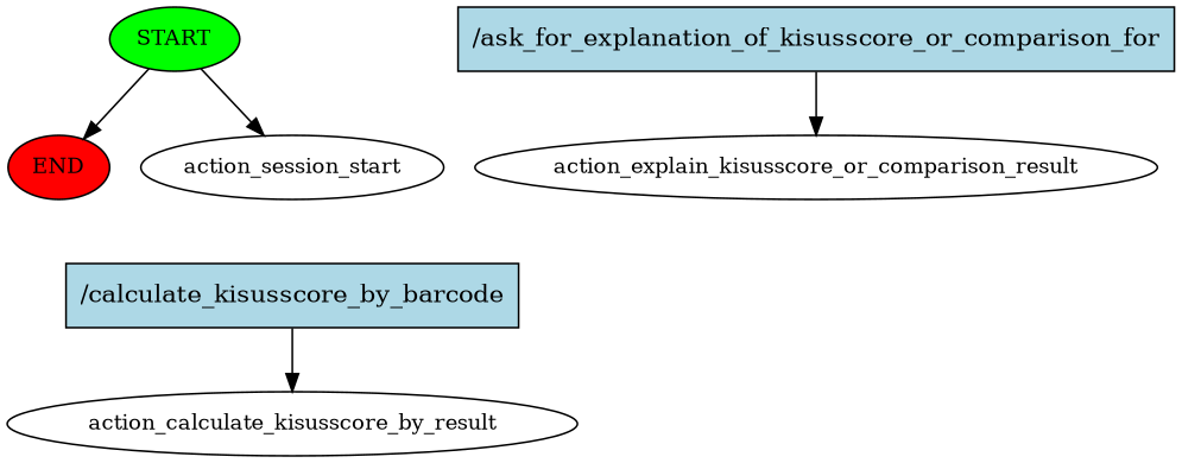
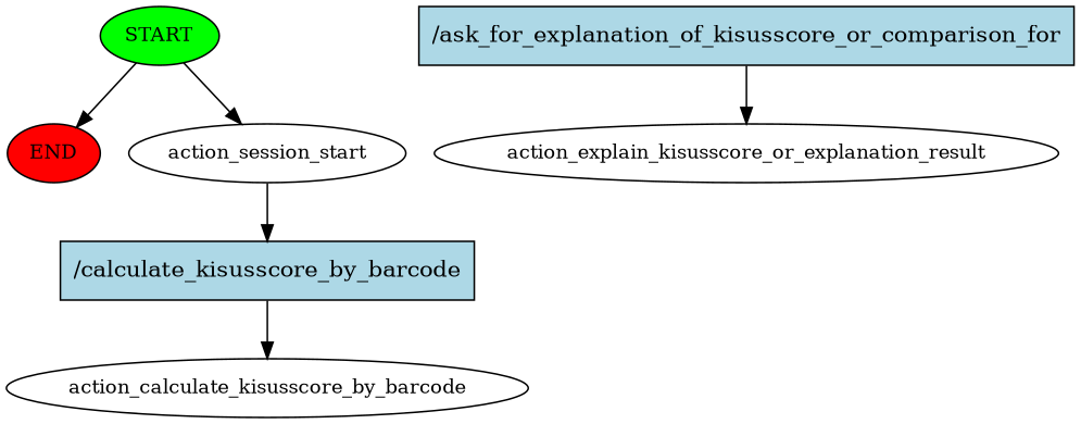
  digraph {
    node [fontsize=12 style=filled]
    n1 [fillcolor=green label=START]
    n2 [fillcolor=red label=END]
    n3 [label=action_session_start style=""]
    n4 [fillcolor=lightblue label="/calculate_kisusscore_by_barcode" shape=rect fontsize=""]
-   n5 [label=action_calculate_kisusscore_by_result style=""]
+   n5 [label=action_calculate_kisusscore_by_barcode style=""]
    n6 [fillcolor=lightblue label="/ask_for_explanation_of_kisusscore_or_comparison_for" shape=rect fontsize=""]
-   n7 [label=action_explain_kisusscore_or_comparison_result style=""]
+   n7 [label=action_explain_kisusscore_or_explanation_result style=""]
    n1 -> n2
    n1 -> n3
+   n3 -> n4
    n4 -> n5
    n6 -> n7
  }
